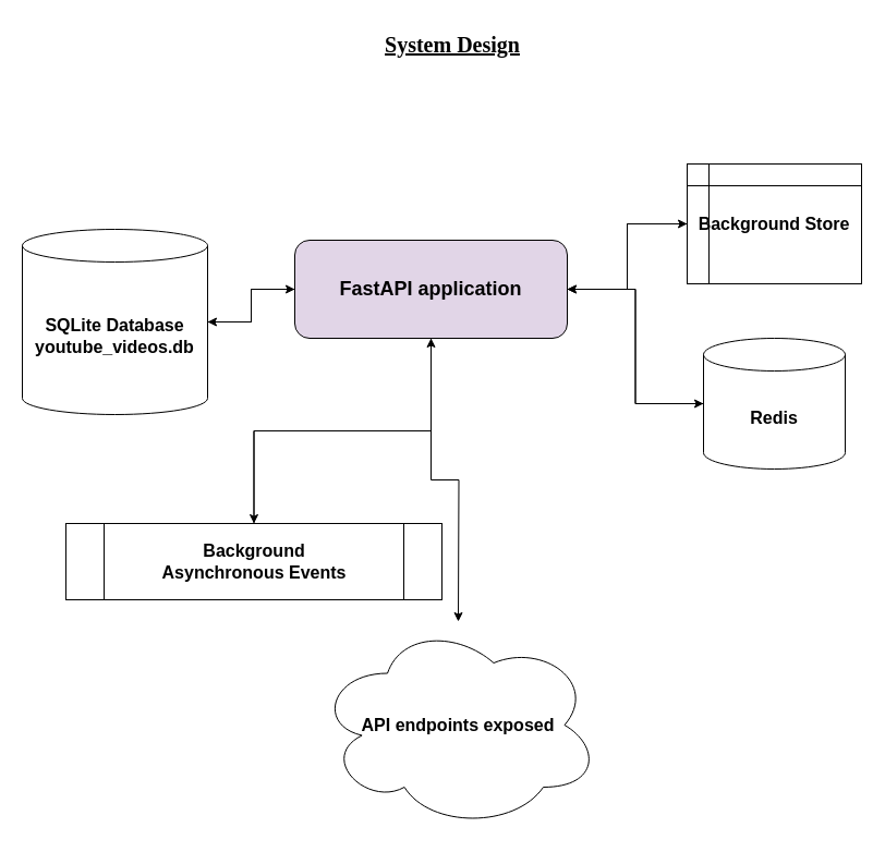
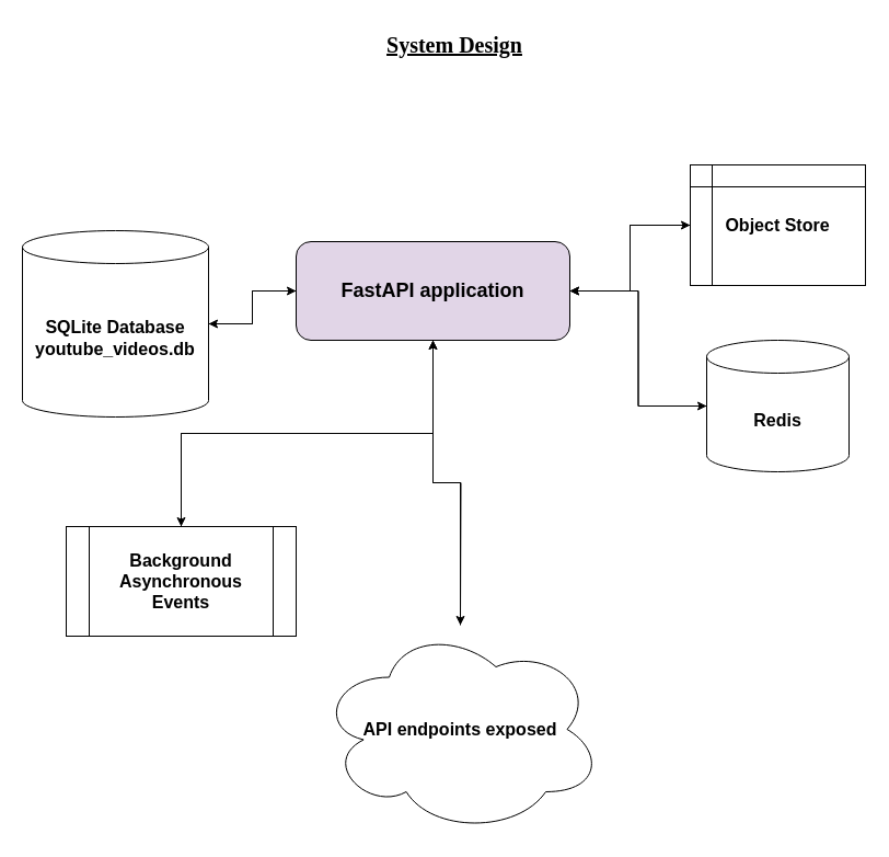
  <mxCell id="0" />
  <mxCell id="1" parent="0" />
  <mxCell id="2" value="&lt;font size=&quot;1&quot; face=&quot;Comic Sans MS&quot;&gt;&lt;b&gt;&lt;u style=&quot;font-size: 20px;&quot;&gt;System Design&lt;/u&gt;&lt;/b&gt;&lt;/font&gt;" style="text;html=1;align=center;verticalAlign=middle;whiteSpace=wrap;rounded=0;" vertex="1" parent="1"><mxGeometry x="300" y="20" width="230" height="40" as="geometry" /></mxCell>
  <mxCell id="3" value="" style="edgeStyle=orthogonalEdgeStyle;rounded=0;orthogonalLoop=1;jettySize=auto;html=1;" edge="1" parent="1" source="8" target="10"><mxGeometry relative="1" as="geometry" /></mxCell>
  <mxCell id="4" value="" style="edgeStyle=orthogonalEdgeStyle;rounded=0;orthogonalLoop=1;jettySize=auto;html=1;" edge="1" parent="1" source="8" target="14"><mxGeometry relative="1" as="geometry" /></mxCell>
  <mxCell id="5" style="edgeStyle=orthogonalEdgeStyle;rounded=0;orthogonalLoop=1;jettySize=auto;html=1;" edge="1" parent="1" source="8" target="12"><mxGeometry relative="1" as="geometry" /></mxCell>
  <mxCell id="6" style="edgeStyle=orthogonalEdgeStyle;rounded=0;orthogonalLoop=1;jettySize=auto;html=1;entryX=0.5;entryY=0;entryDx=0;entryDy=0;" edge="1" parent="1" source="8" target="16"><mxGeometry relative="1" as="geometry" /></mxCell>
  <mxCell id="7" style="edgeStyle=orthogonalEdgeStyle;rounded=0;orthogonalLoop=1;jettySize=auto;html=1;" edge="1" parent="1" source="8"><mxGeometry relative="1" as="geometry"><mxPoint x="420" y="570" as="targetPoint" /></mxGeometry></mxCell>
  <mxCell id="8" value="&lt;font size=&quot;1&quot;&gt;&lt;b style=&quot;font-size: 18px;&quot;&gt;FastAPI application&lt;/b&gt;&lt;/font&gt;" style="rounded=1;whiteSpace=wrap;html=1;fillColor=#e1d5e7;" vertex="1" parent="1"><mxGeometry x="270" y="220" width="250" height="90" as="geometry" /></mxCell>
  <mxCell id="9" value="" style="edgeStyle=orthogonalEdgeStyle;rounded=0;orthogonalLoop=1;jettySize=auto;html=1;" edge="1" parent="1" source="10" target="8"><mxGeometry relative="1" as="geometry" /></mxCell>
  <mxCell id="10" value="&lt;b style=&quot;font-size: 16px;&quot;&gt;SQLite &lt;font style=&quot;font-size: 16px;&quot;&gt;Database &lt;br&gt;youtube_videos.db&lt;/font&gt;&lt;/b&gt;" style="shape=cylinder3;whiteSpace=wrap;html=1;boundedLbl=1;backgroundOutline=1;size=15;" vertex="1" parent="1"><mxGeometry x="20" y="210" width="170" height="170" as="geometry" /></mxCell>
  <mxCell id="11" style="edgeStyle=orthogonalEdgeStyle;rounded=0;orthogonalLoop=1;jettySize=auto;html=1;entryX=1;entryY=0.5;entryDx=0;entryDy=0;" edge="1" parent="1" source="12" target="8"><mxGeometry relative="1" as="geometry" /></mxCell>
  <mxCell id="12" value="&lt;font style=&quot;font-size: 16px;&quot;&gt;&lt;b&gt;Redis&lt;/b&gt;&lt;/font&gt;" style="shape=cylinder3;whiteSpace=wrap;html=1;boundedLbl=1;backgroundOutline=1;size=15;" vertex="1" parent="1"><mxGeometry x="645" y="310" width="130" height="120" as="geometry" /></mxCell>
  <mxCell id="13" style="edgeStyle=orthogonalEdgeStyle;rounded=0;orthogonalLoop=1;jettySize=auto;html=1;entryX=1;entryY=0.5;entryDx=0;entryDy=0;" edge="1" parent="1" source="14" target="8"><mxGeometry relative="1" as="geometry" /></mxCell>
- <mxCell id="14" value="&lt;font style=&quot;font-size: 16px;&quot;&gt;&lt;b&gt;Background Store&lt;br&gt;&lt;/b&gt;&lt;/font&gt;" style="shape=internalStorage;whiteSpace=wrap;html=1;backgroundOutline=1;" vertex="1" parent="1"><mxGeometry x="630" y="150" width="160" height="110" as="geometry" /></mxCell>
+ <mxCell id="14" value="&lt;font style=&quot;font-size: 16px;&quot;&gt;&lt;b&gt;Object Store&lt;br&gt;&lt;/b&gt;&lt;/font&gt;" style="shape=internalStorage;whiteSpace=wrap;html=1;backgroundOutline=1;" vertex="1" parent="1"><mxGeometry x="630" y="150" width="160" height="110" as="geometry" /></mxCell>
  <mxCell id="15" style="edgeStyle=orthogonalEdgeStyle;rounded=0;orthogonalLoop=1;jettySize=auto;html=1;entryX=0.5;entryY=1;entryDx=0;entryDy=0;" edge="1" parent="1" source="16" target="8"><mxGeometry relative="1" as="geometry" /></mxCell>
- <mxCell id="16" value="&lt;font style=&quot;font-size: 16px;&quot;&gt;&lt;b&gt;Background&lt;br&gt;Asynchronous Events&lt;/b&gt;&lt;/font&gt;" style="shape=process;whiteSpace=wrap;html=1;backgroundOutline=1;" vertex="1" parent="1"><mxGeometry x="60" y="480" width="345" height="70" as="geometry" /></mxCell>
+ <mxCell id="16" value="&lt;font style=&quot;font-size: 16px;&quot;&gt;&lt;b&gt;Background&lt;br&gt;Asynchronous Events&lt;/b&gt;&lt;/font&gt;" style="shape=process;whiteSpace=wrap;html=1;backgroundOutline=1;" vertex="1" parent="1"><mxGeometry x="60" y="480" width="210" height="100" as="geometry" /></mxCell>
+ <mxCell id="17" style="edgeStyle=orthogonalEdgeStyle;rounded=0;orthogonalLoop=1;jettySize=auto;html=1;entryX=0.5;entryY=1;entryDx=0;entryDy=0;" edge="1" parent="1" source="18" target="8"><mxGeometry relative="1" as="geometry" /></mxCell>
  <mxCell id="18" value="&lt;font style=&quot;font-size: 16px;&quot;&gt;&lt;b&gt;API endpoints exposed&lt;/b&gt;&lt;/font&gt;" style="ellipse;shape=cloud;whiteSpace=wrap;html=1;" vertex="1" parent="1"><mxGeometry x="290" y="570" width="260" height="190" as="geometry" /></mxCell>
